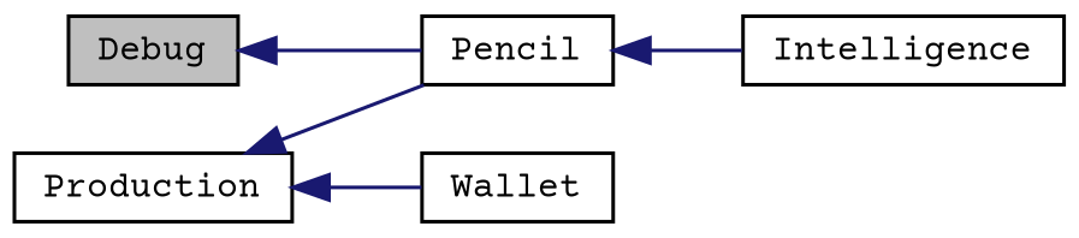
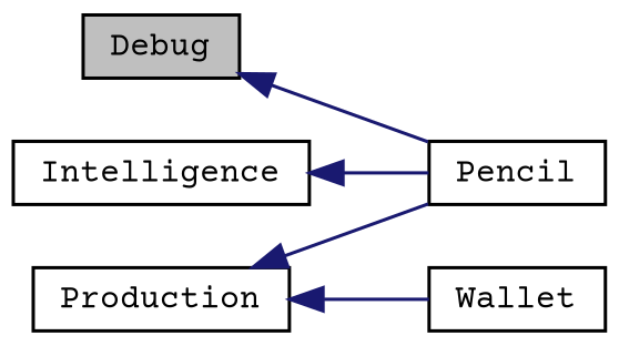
  digraph {
    fontname="Courier Prime"
    rankdir=LR
    node [color=black fillcolor=white fontname="Courier Prime" fontsize=10 shape=record style=filled]
    edge [color=midnightblue dir=back fontname="Courier Prime" fontsize=10 labelfontname=Helvetica labelfontsize=10 style=solid]
    n1 [fillcolor=grey75 fontcolor=black height=0.2 label=Debug width=0.4]
    n2 [height=0.2 label=Pencil width=0.4]
    n3 [height=0.2 label=Production width=0.4]
    n4 [height=0.2 label=Wallet width=0.4]
    n5 [height=0.2 label=Intelligence width=0.4]
    n1 -> n2
    n3 -> n2
    n3 -> n4
-   n2 -> n5
+   n5 -> n2
  }
